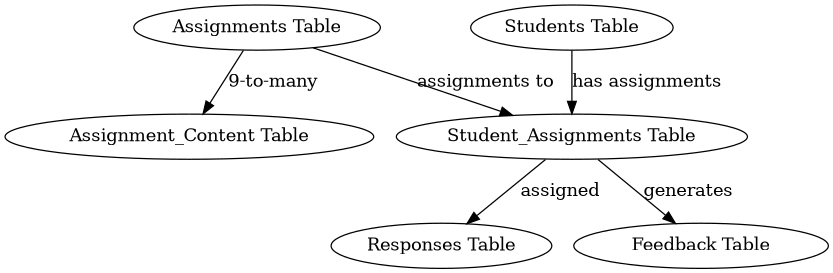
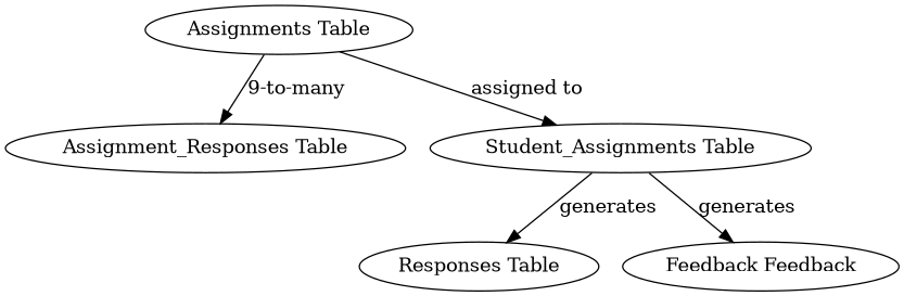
  digraph {
    n1 [label="Assignments Table"]
-   n2 [label="Assignment_Content Table"]
+   n2 [label="Assignment_Responses Table"]
    n3 [label="Student_Assignments Table"]
    n4 [label="Responses Table"]
-   n5 [label="Feedback Table"]
-   n6 [label="Students Table"]
+   n5 [label="Feedback Feedback"]
    n1 -> n2 [label="9-to-many"]
-   n1 -> n3 [label="assignments to"]
-   n3 -> n4 [label=assigned]
+   n1 -> n3 [label="assigned to"]
+   n3 -> n4 [label=generates]
    n3 -> n5 [label=generates]
-   n6 -> n3 [label="has assignments"]
  }
